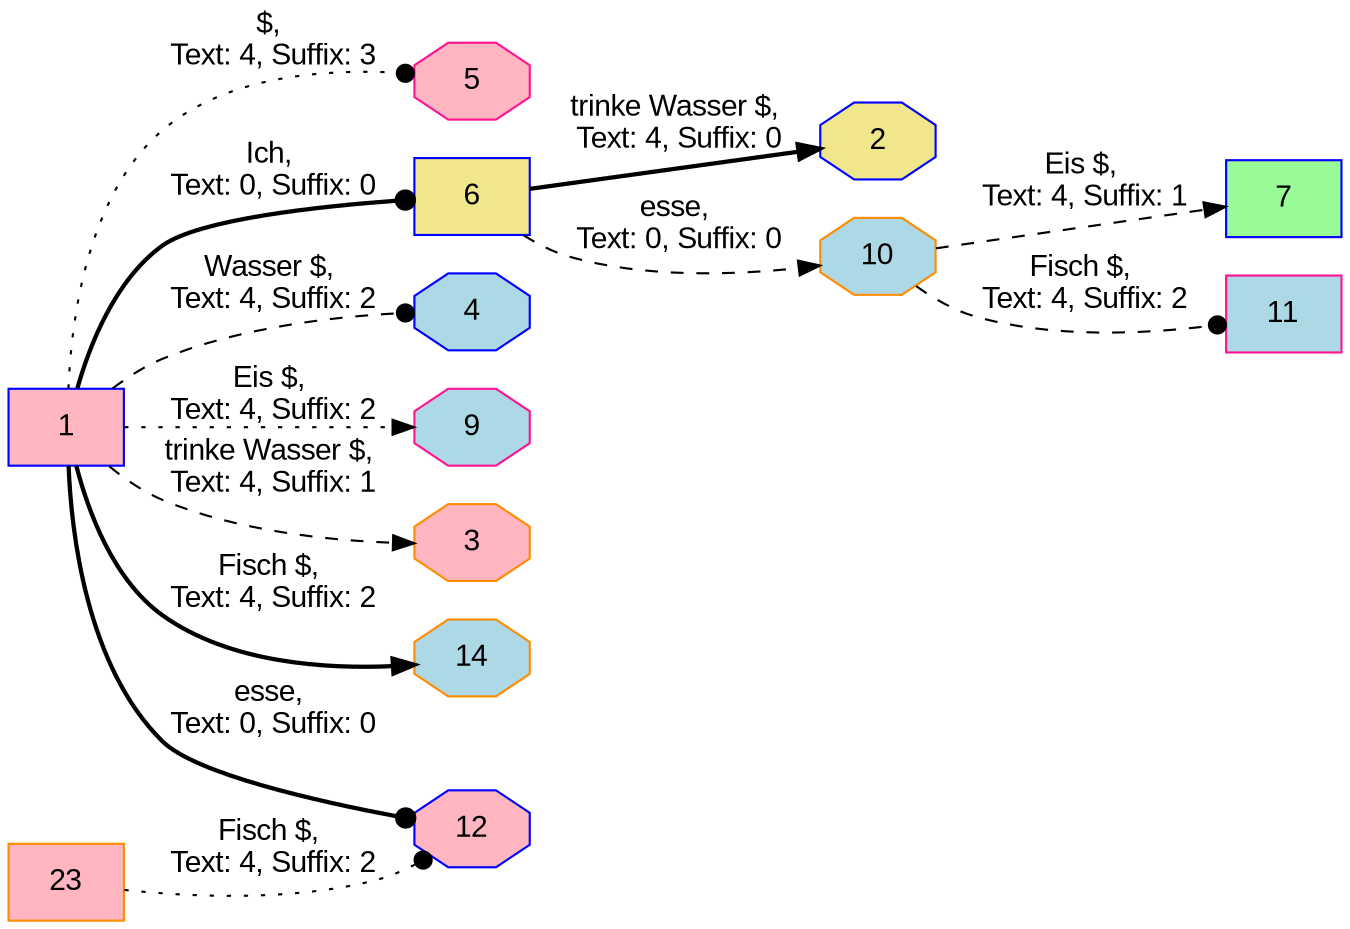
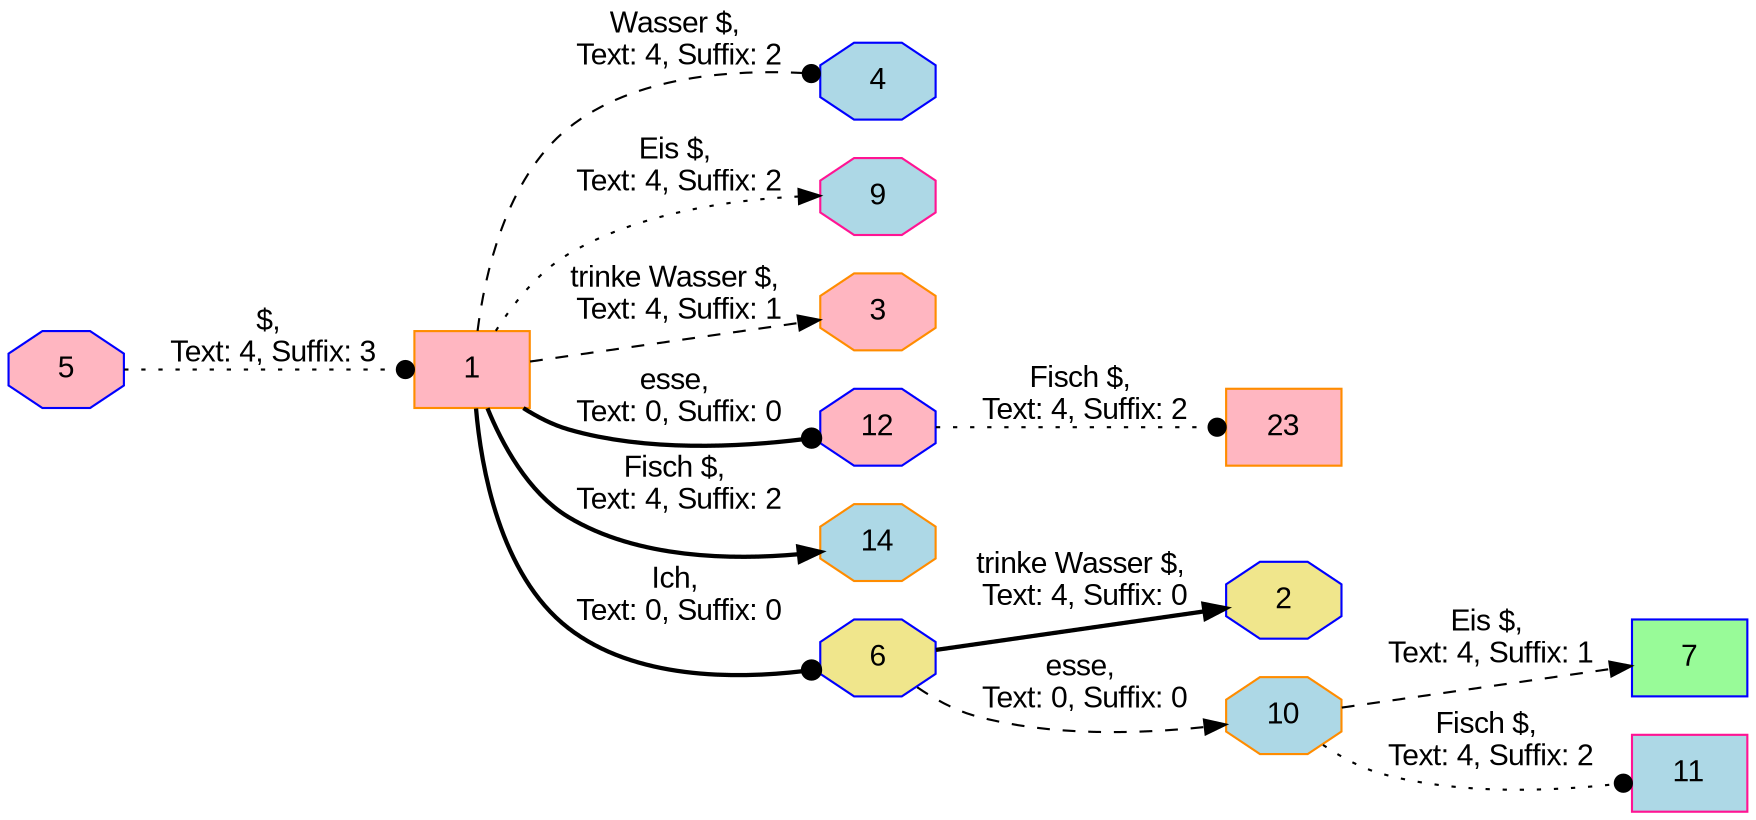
  digraph {
    fontname="Liberation Sans"
    rankdir=LR
    node [color=darkorange fillcolor=lightpink fontname="Liberation Sans" shape=octagon style=filled]
    edge [arrowhead=dot fontname="Liberation Sans" style=dashed]
-   1 [color=blue shape=box]
+   1 [shape=box]
    4 [color=blue fillcolor=lightblue]
    9 [color=deeppink fillcolor=lightblue]
    3
    12 [color=blue]
    14 [fillcolor=lightblue]
-   5 [color=deeppink]
-   6 [color=blue fillcolor=khaki shape=box]
+   5 [color=blue]
+   6 [color=blue fillcolor=khaki]
    n9 [label=23 shape=box]
    2 [color=blue fillcolor=khaki]
    10 [fillcolor=lightblue]
    7 [color=blue fillcolor=palegreen shape=box]
    11 [color=deeppink fillcolor=lightblue shape=box]
    1 -> 4 [label="Wasser $,\n Text: 4, Suffix: 2"]
    1 -> 9 [arrowhead=normal label="Eis $,\n Text: 4, Suffix: 2" style=dotted]
    1 -> 3 [arrowhead=normal label="trinke Wasser $,\n Text: 4, Suffix: 1"]
    1 -> 12 [label="esse,\n Text: 0, Suffix: 0" style=bold]
    1 -> 14 [arrowhead=normal label="Fisch $,\n Text: 4, Suffix: 2" style=bold]
-   1 -> 5 [label="$,\n Text: 4, Suffix: 3" style=dotted]
+   5 -> 1 [label="$,\n Text: 4, Suffix: 3" style=dotted]
    1 -> 6 [label="Ich,\n Text: 0, Suffix: 0" style=bold]
-   n9 -> 12 [label="Fisch $,\n Text: 4, Suffix: 2" style=dotted]
+   12 -> n9 [label="Fisch $,\n Text: 4, Suffix: 2" style=dotted]
    6 -> 2 [arrowhead=normal label="trinke Wasser $,\n Text: 4, Suffix: 0" style=bold]
    6 -> 10 [arrowhead=normal label="esse,\n Text: 0, Suffix: 0"]
    10 -> 7 [arrowhead=normal label="Eis $,\n Text: 4, Suffix: 1"]
-   10 -> 11 [label="Fisch $,\n Text: 4, Suffix: 2"]
+   10 -> 11 [label="Fisch $,\n Text: 4, Suffix: 2" style=dotted]
  }
